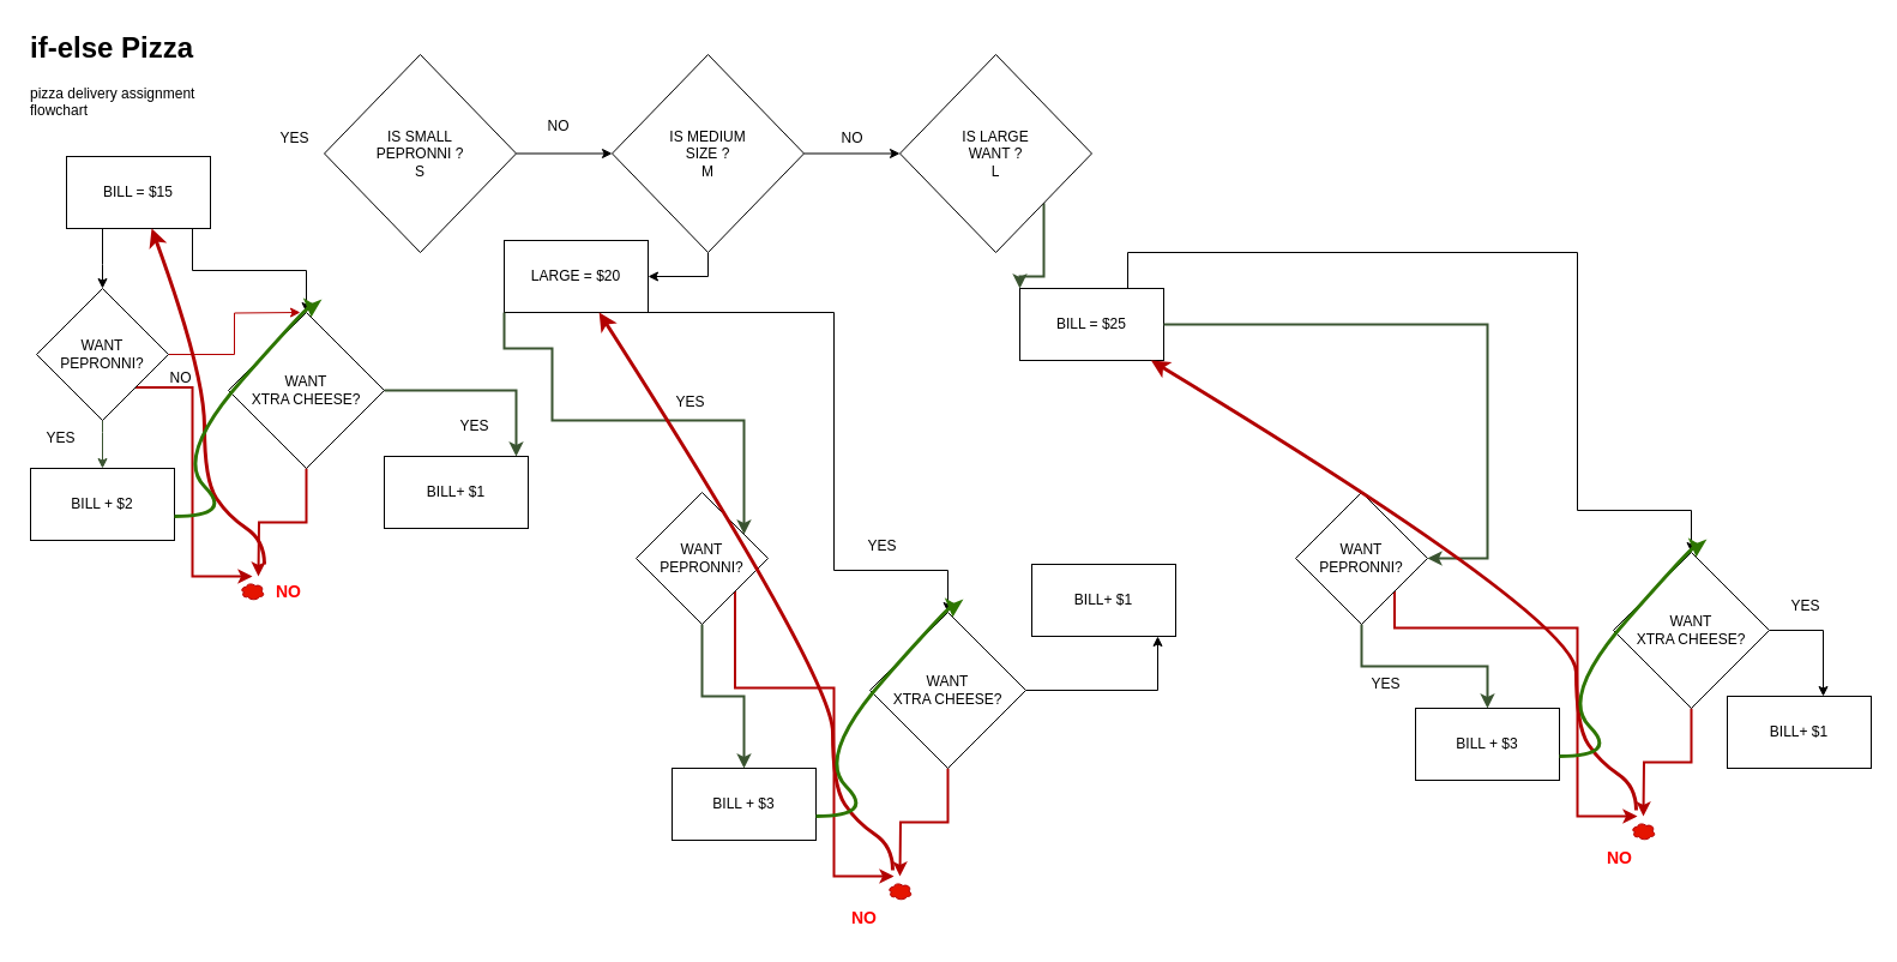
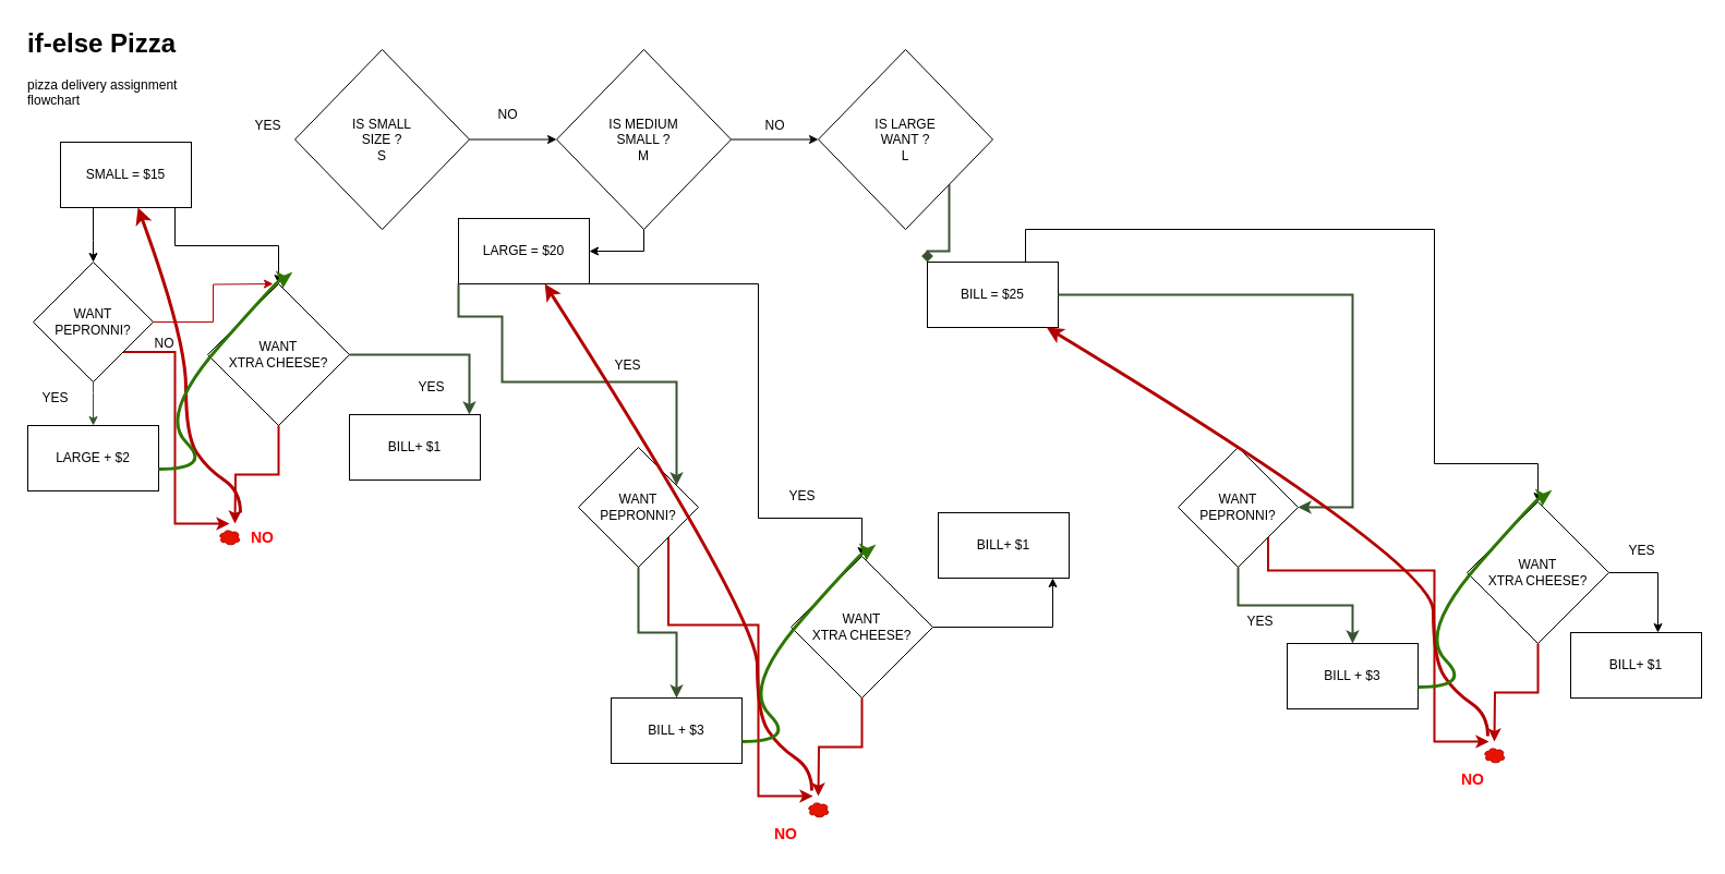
  <mxCell id="0" />
  <mxCell id="1" parent="0" />
  <mxCell id="2" value="&lt;h1&gt;if-else Pizza&lt;/h1&gt;&lt;div&gt;pizza delivery assignment flowchart&amp;nbsp;&lt;/div&gt;" style="text;html=1;strokeColor=none;fillColor=none;spacing=5;spacingTop=-20;whiteSpace=wrap;overflow=hidden;rounded=0;" vertex="1" parent="1"><mxGeometry x="20" y="20" width="190" height="120" as="geometry" /></mxCell>
  <mxCell id="3" value="" style="edgeStyle=orthogonalEdgeStyle;rounded=0;orthogonalLoop=1;jettySize=auto;html=1;" edge="1" parent="1" source="4" target="25"><mxGeometry relative="1" as="geometry" /></mxCell>
- <mxCell id="4" value="IS SMALL&lt;br&gt;PEPRONNI ?&lt;br&gt;S" style="rhombus;whiteSpace=wrap;html=1;" vertex="1" parent="1"><mxGeometry x="270" y="45" width="160" height="165" as="geometry" /></mxCell>
+ <mxCell id="4" value="IS SMALL&lt;br&gt;SIZE ?&lt;br&gt;S" style="rhombus;whiteSpace=wrap;html=1;" vertex="1" parent="1"><mxGeometry x="270" y="45" width="160" height="165" as="geometry" /></mxCell>
  <mxCell id="5" value="" style="edgeStyle=orthogonalEdgeStyle;rounded=0;orthogonalLoop=1;jettySize=auto;html=1;fillColor=#6d8764;strokeColor=#3A5431;" edge="1" parent="1" source="8" target="11"><mxGeometry relative="1" as="geometry"><Array as="points"><mxPoint x="85" y="360" /></Array></mxGeometry></mxCell>
  <mxCell id="6" style="edgeStyle=orthogonalEdgeStyle;rounded=0;orthogonalLoop=1;jettySize=auto;html=1;fillColor=#e51400;strokeColor=#B20000;" edge="1" parent="1" source="8"><mxGeometry relative="1" as="geometry"><mxPoint x="250" y="260" as="targetPoint" /></mxGeometry></mxCell>
  <mxCell id="7" style="edgeStyle=orthogonalEdgeStyle;rounded=0;orthogonalLoop=1;jettySize=auto;html=1;exitX=1;exitY=1;exitDx=0;exitDy=0;strokeWidth=2;fillColor=#e51400;strokeColor=#B20000;" edge="1" parent="1" source="8"><mxGeometry relative="1" as="geometry"><mxPoint x="210" y="480" as="targetPoint" /><Array as="points"><mxPoint x="160" y="323" /><mxPoint x="160" y="480" /></Array></mxGeometry></mxCell>
  <mxCell id="8" value="WANT&lt;br&gt;PEPRONNI?" style="rhombus;whiteSpace=wrap;html=1;" vertex="1" parent="1"><mxGeometry x="30" y="240" width="110" height="110" as="geometry" /></mxCell>
  <mxCell id="9" value="YES" style="text;html=1;align=center;verticalAlign=middle;resizable=0;points=[];autosize=1;strokeColor=none;fillColor=none;" vertex="1" parent="1"><mxGeometry x="220" y="100" width="50" height="30" as="geometry" /></mxCell>
  <mxCell id="10" value="NO" style="text;html=1;align=center;verticalAlign=middle;resizable=0;points=[];autosize=1;strokeColor=none;fillColor=none;" vertex="1" parent="1"><mxGeometry x="445" y="90" width="40" height="30" as="geometry" /></mxCell>
- <mxCell id="11" value="BILL + $2" style="whiteSpace=wrap;html=1;" vertex="1" parent="1"><mxGeometry x="25" y="390" width="120" height="60" as="geometry" /></mxCell>
+ <mxCell id="11" value="LARGE + $2" style="whiteSpace=wrap;html=1;" vertex="1" parent="1"><mxGeometry x="25" y="390" width="120" height="60" as="geometry" /></mxCell>
  <mxCell id="12" value="" style="edgeStyle=orthogonalEdgeStyle;rounded=0;orthogonalLoop=1;jettySize=auto;html=1;" edge="1" parent="1" source="14" target="8"><mxGeometry relative="1" as="geometry"><Array as="points"><mxPoint x="85" y="220" /><mxPoint x="85" y="220" /></Array></mxGeometry></mxCell>
  <mxCell id="13" value="" style="edgeStyle=orthogonalEdgeStyle;rounded=0;orthogonalLoop=1;jettySize=auto;html=1;" edge="1" parent="1" source="14" target="18"><mxGeometry relative="1" as="geometry"><Array as="points"><mxPoint x="160" y="225" /><mxPoint x="255" y="225" /></Array></mxGeometry></mxCell>
- <mxCell id="14" value="BILL = $15" style="whiteSpace=wrap;html=1;" vertex="1" parent="1"><mxGeometry x="55" y="130" width="120" height="60" as="geometry" /></mxCell>
+ <mxCell id="14" value="SMALL = $15" style="whiteSpace=wrap;html=1;" vertex="1" parent="1"><mxGeometry x="55" y="130" width="120" height="60" as="geometry" /></mxCell>
  <mxCell id="15" value="YES" style="text;html=1;align=center;verticalAlign=middle;resizable=0;points=[];autosize=1;strokeColor=none;fillColor=none;" vertex="1" parent="1"><mxGeometry x="370" y="340" width="50" height="30" as="geometry" /></mxCell>
  <mxCell id="16" value="" style="edgeStyle=orthogonalEdgeStyle;rounded=0;orthogonalLoop=1;jettySize=auto;html=1;fillColor=#e51400;strokeColor=#B20000;strokeWidth=2;" edge="1" parent="1" source="18"><mxGeometry relative="1" as="geometry"><mxPoint x="215" y="480" as="targetPoint" /></mxGeometry></mxCell>
  <mxCell id="17" value="" style="edgeStyle=orthogonalEdgeStyle;rounded=0;orthogonalLoop=1;jettySize=auto;html=1;fillColor=#6d8764;strokeColor=#3A5431;strokeWidth=2;" edge="1" parent="1" source="18" target="20"><mxGeometry relative="1" as="geometry"><Array as="points"><mxPoint x="430" y="325" /></Array></mxGeometry></mxCell>
  <mxCell id="18" value="WANT&lt;br&gt;XTRA CHEESE?" style="rhombus;whiteSpace=wrap;html=1;" vertex="1" parent="1"><mxGeometry x="190" y="260" width="130" height="130" as="geometry" /></mxCell>
  <mxCell id="19" value="&lt;font size=&quot;1&quot; color=&quot;#ff0000&quot;&gt;&lt;b style=&quot;font-size: 14px;&quot;&gt;NO&lt;/b&gt;&lt;/font&gt;" style="text;html=1;align=center;verticalAlign=middle;resizable=0;points=[];autosize=1;strokeColor=none;fillColor=none;" vertex="1" parent="1"><mxGeometry x="220" y="477.5" width="40" height="30" as="geometry" /></mxCell>
  <mxCell id="20" value="BILL+ $1" style="whiteSpace=wrap;html=1;" vertex="1" parent="1"><mxGeometry x="320" y="380" width="120" height="60" as="geometry" /></mxCell>
  <mxCell id="21" value="YES" style="text;html=1;align=center;verticalAlign=middle;resizable=0;points=[];autosize=1;strokeColor=none;fillColor=none;" vertex="1" parent="1"><mxGeometry x="25" y="350" width="50" height="30" as="geometry" /></mxCell>
  <mxCell id="22" value="NO" style="text;html=1;align=center;verticalAlign=middle;resizable=0;points=[];autosize=1;strokeColor=none;fillColor=none;" vertex="1" parent="1"><mxGeometry x="130" y="300" width="40" height="30" as="geometry" /></mxCell>
  <mxCell id="23" value="" style="edgeStyle=orthogonalEdgeStyle;rounded=0;orthogonalLoop=1;jettySize=auto;html=1;" edge="1" parent="1" source="25" target="27"><mxGeometry relative="1" as="geometry" /></mxCell>
  <mxCell id="24" value="" style="edgeStyle=orthogonalEdgeStyle;rounded=0;orthogonalLoop=1;jettySize=auto;html=1;" edge="1" parent="1" source="25" target="28"><mxGeometry relative="1" as="geometry"><Array as="points"><mxPoint x="590" y="230" /></Array></mxGeometry></mxCell>
- <mxCell id="25" value="IS MEDIUM&lt;br&gt;SIZE ?&lt;br&gt;M" style="rhombus;whiteSpace=wrap;html=1;" vertex="1" parent="1"><mxGeometry x="510" y="45" width="160" height="165" as="geometry" /></mxCell>
- <mxCell id="26" style="edgeStyle=orthogonalEdgeStyle;rounded=0;orthogonalLoop=1;jettySize=auto;html=1;exitX=1;exitY=1;exitDx=0;exitDy=0;entryX=0;entryY=0;entryDx=0;entryDy=0;strokeWidth=2;fillColor=#6d8764;strokeColor=#3A5431;" edge="1" parent="1" source="27" target="46"><mxGeometry relative="1" as="geometry" /></mxCell>
+ <mxCell id="25" value="IS MEDIUM&lt;br&gt;SMALL ?&lt;br&gt;M" style="rhombus;whiteSpace=wrap;html=1;" vertex="1" parent="1"><mxGeometry x="510" y="45" width="160" height="165" as="geometry" /></mxCell>
+ <mxCell id="26" style="edgeStyle=orthogonalEdgeStyle;rounded=0;orthogonalLoop=1;jettySize=auto;html=1;exitX=1;exitY=1;exitDx=0;exitDy=0;entryX=0;entryY=0;entryDx=0;entryDy=0;strokeWidth=2;fillColor=#6d8764;strokeColor=#3A5431;endArrow=diamond;" edge="1" parent="1" source="27" target="46"><mxGeometry relative="1" as="geometry" /></mxCell>
  <mxCell id="27" value="IS LARGE&lt;br&gt;WANT ?&lt;br&gt;L" style="rhombus;whiteSpace=wrap;html=1;" vertex="1" parent="1"><mxGeometry x="750" y="45" width="160" height="165" as="geometry" /></mxCell>
  <mxCell id="28" value="LARGE = $20" style="whiteSpace=wrap;html=1;" vertex="1" parent="1"><mxGeometry x="420" y="200" width="120" height="60" as="geometry" /></mxCell>
  <mxCell id="29" value="NO" style="text;html=1;align=center;verticalAlign=middle;resizable=0;points=[];autosize=1;strokeColor=none;fillColor=none;" vertex="1" parent="1"><mxGeometry x="690" y="100" width="40" height="30" as="geometry" /></mxCell>
  <mxCell id="30" value="" style="curved=1;endArrow=classic;html=1;rounded=0;fillColor=#e51400;strokeColor=#B20000;strokeWidth=3;" edge="1" parent="1" target="14"><mxGeometry width="50" height="50" relative="1" as="geometry"><mxPoint x="220" y="470" as="sourcePoint" /><mxPoint x="220" y="400" as="targetPoint" /><Array as="points"><mxPoint x="220" y="450" /><mxPoint x="190" y="430" /><mxPoint x="170" y="400" /><mxPoint x="170" y="310" /></Array></mxGeometry></mxCell>
  <mxCell id="31" value="" style="ellipse;shape=cloud;whiteSpace=wrap;html=1;fillColor=#e51400;fontColor=#ffffff;strokeColor=#B20000;" vertex="1" parent="1"><mxGeometry x="200" y="485" width="20" height="15" as="geometry" /></mxCell>
  <mxCell id="32" value="" style="curved=1;endArrow=classic;html=1;rounded=0;fillColor=#60a917;strokeColor=#2D7600;strokeWidth=3;" edge="1" parent="1" target="18"><mxGeometry width="50" height="50" relative="1" as="geometry"><mxPoint x="145" y="430" as="sourcePoint" /><mxPoint x="195" y="380" as="targetPoint" /><Array as="points"><mxPoint x="195" y="430" /><mxPoint x="145" y="380" /><mxPoint x="260" y="250" /></Array></mxGeometry></mxCell>
  <mxCell id="33" style="edgeStyle=orthogonalEdgeStyle;rounded=0;orthogonalLoop=1;jettySize=auto;html=1;exitX=1;exitY=1;exitDx=0;exitDy=0;strokeWidth=2;fillColor=#e51400;strokeColor=#B20000;" edge="1" parent="1" source="35"><mxGeometry relative="1" as="geometry"><mxPoint x="745" y="730" as="targetPoint" /><Array as="points"><mxPoint x="695" y="573" /><mxPoint x="695" y="730" /></Array></mxGeometry></mxCell>
  <mxCell id="34" value="" style="edgeStyle=orthogonalEdgeStyle;rounded=0;orthogonalLoop=1;jettySize=auto;html=1;strokeWidth=2;fillColor=#6d8764;strokeColor=#3A5431;" edge="1" parent="1" source="35" target="36"><mxGeometry relative="1" as="geometry" /></mxCell>
  <mxCell id="35" value="WANT&lt;br&gt;PEPRONNI?" style="rhombus;whiteSpace=wrap;html=1;" vertex="1" parent="1"><mxGeometry x="530" y="410" width="110" height="110" as="geometry" /></mxCell>
  <mxCell id="36" value="BILL + $3" style="whiteSpace=wrap;html=1;" vertex="1" parent="1"><mxGeometry x="560" y="640" width="120" height="60" as="geometry" /></mxCell>
  <mxCell id="37" value="" style="edgeStyle=orthogonalEdgeStyle;rounded=0;orthogonalLoop=1;jettySize=auto;html=1;strokeWidth=2;fillColor=#6d8764;strokeColor=#3A5431;exitX=0;exitY=1;exitDx=0;exitDy=0;" edge="1" parent="1" target="35" source="28"><mxGeometry relative="1" as="geometry"><mxPoint x="510" y="290" as="sourcePoint" /><Array as="points"><mxPoint x="420" y="290" /><mxPoint x="460" y="290" /><mxPoint x="460" y="350" /><mxPoint x="620" y="350" /></Array></mxGeometry></mxCell>
  <mxCell id="38" value="" style="edgeStyle=orthogonalEdgeStyle;rounded=0;orthogonalLoop=1;jettySize=auto;html=1;strokeWidth=1;exitX=0.75;exitY=1;exitDx=0;exitDy=0;" edge="1" parent="1" target="41" source="28"><mxGeometry relative="1" as="geometry"><mxPoint x="695" y="440" as="sourcePoint" /><Array as="points"><mxPoint x="695" y="260" /><mxPoint x="695" y="475" /><mxPoint x="790" y="475" /></Array></mxGeometry></mxCell>
  <mxCell id="39" value="" style="edgeStyle=orthogonalEdgeStyle;rounded=0;orthogonalLoop=1;jettySize=auto;html=1;fillColor=#e51400;strokeColor=#B20000;strokeWidth=2;" edge="1" parent="1" source="41"><mxGeometry relative="1" as="geometry"><mxPoint x="750" y="730" as="targetPoint" /></mxGeometry></mxCell>
  <mxCell id="40" value="" style="edgeStyle=orthogonalEdgeStyle;rounded=0;orthogonalLoop=1;jettySize=auto;html=1;" edge="1" parent="1" source="41" target="42"><mxGeometry relative="1" as="geometry"><Array as="points"><mxPoint x="965" y="575" /></Array></mxGeometry></mxCell>
  <mxCell id="41" value="WANT&lt;br&gt;XTRA CHEESE?" style="rhombus;whiteSpace=wrap;html=1;" vertex="1" parent="1"><mxGeometry x="725" y="510" width="130" height="130" as="geometry" /></mxCell>
  <mxCell id="42" value="BILL+ $1" style="whiteSpace=wrap;html=1;" vertex="1" parent="1"><mxGeometry x="860" y="470" width="120" height="60" as="geometry" /></mxCell>
  <mxCell id="43" value="" style="curved=1;endArrow=classic;html=1;rounded=0;fillColor=#e51400;strokeColor=#B20000;strokeWidth=3;" edge="1" parent="1" target="28"><mxGeometry width="50" height="50" relative="1" as="geometry"><mxPoint x="744" y="725" as="sourcePoint" /><mxPoint x="650" y="445" as="targetPoint" /><Array as="points"><mxPoint x="744" y="705" /><mxPoint x="714" y="685" /><mxPoint x="694" y="655" /><mxPoint x="694" y="565" /></Array></mxGeometry></mxCell>
  <mxCell id="44" value="" style="curved=1;endArrow=classic;html=1;rounded=0;fillColor=#60a917;strokeColor=#2D7600;strokeWidth=3;" edge="1" parent="1" target="41"><mxGeometry width="50" height="50" relative="1" as="geometry"><mxPoint x="680" y="680" as="sourcePoint" /><mxPoint x="730" y="630" as="targetPoint" /><Array as="points"><mxPoint x="730" y="680" /><mxPoint x="680" y="630" /><mxPoint x="795" y="500" /></Array></mxGeometry></mxCell>
  <mxCell id="45" value="" style="ellipse;shape=cloud;whiteSpace=wrap;html=1;fillColor=#e51400;fontColor=#ffffff;strokeColor=#B20000;" vertex="1" parent="1"><mxGeometry x="740" y="735" width="20" height="15" as="geometry" /></mxCell>
  <mxCell id="46" value="BILL = $25" style="whiteSpace=wrap;html=1;" vertex="1" parent="1"><mxGeometry x="850" y="240" width="120" height="60" as="geometry" /></mxCell>
  <mxCell id="47" style="edgeStyle=orthogonalEdgeStyle;rounded=0;orthogonalLoop=1;jettySize=auto;html=1;exitX=1;exitY=1;exitDx=0;exitDy=0;strokeWidth=2;fillColor=#e51400;strokeColor=#B20000;" edge="1" parent="1" source="49"><mxGeometry relative="1" as="geometry"><mxPoint x="1365" y="680" as="targetPoint" /><Array as="points"><mxPoint x="1315" y="523" /><mxPoint x="1315" y="680" /></Array></mxGeometry></mxCell>
  <mxCell id="48" value="" style="edgeStyle=orthogonalEdgeStyle;rounded=0;orthogonalLoop=1;jettySize=auto;html=1;strokeWidth=2;fillColor=#6d8764;strokeColor=#3A5431;" edge="1" parent="1" source="49" target="50"><mxGeometry relative="1" as="geometry" /></mxCell>
  <mxCell id="49" value="WANT&lt;br&gt;PEPRONNI?" style="rhombus;whiteSpace=wrap;html=1;" vertex="1" parent="1"><mxGeometry x="1080" y="410" width="110" height="110" as="geometry" /></mxCell>
  <mxCell id="50" value="BILL + $3" style="whiteSpace=wrap;html=1;" vertex="1" parent="1"><mxGeometry x="1180" y="590" width="120" height="60" as="geometry" /></mxCell>
  <mxCell id="51" value="" style="edgeStyle=orthogonalEdgeStyle;rounded=0;orthogonalLoop=1;jettySize=auto;html=1;strokeWidth=2;fillColor=#6d8764;strokeColor=#3A5431;exitX=1;exitY=0.5;exitDx=0;exitDy=0;" edge="1" parent="1" source="46" target="49"><mxGeometry relative="1" as="geometry"><mxPoint x="980" y="270" as="sourcePoint" /><Array as="points"><mxPoint x="1240" y="270" /><mxPoint x="1240" y="465" /></Array></mxGeometry></mxCell>
  <mxCell id="52" value="" style="edgeStyle=orthogonalEdgeStyle;rounded=0;orthogonalLoop=1;jettySize=auto;html=1;strokeWidth=1;" edge="1" parent="1" target="55"><mxGeometry relative="1" as="geometry"><mxPoint x="940" y="240" as="sourcePoint" /><Array as="points"><mxPoint x="1315" y="210" /><mxPoint x="1315" y="425" /><mxPoint x="1410" y="425" /></Array></mxGeometry></mxCell>
  <mxCell id="53" value="" style="edgeStyle=orthogonalEdgeStyle;rounded=0;orthogonalLoop=1;jettySize=auto;html=1;fillColor=#e51400;strokeColor=#B20000;strokeWidth=2;" edge="1" parent="1" source="55"><mxGeometry relative="1" as="geometry"><mxPoint x="1370" y="680" as="targetPoint" /></mxGeometry></mxCell>
  <mxCell id="54" value="" style="edgeStyle=orthogonalEdgeStyle;rounded=0;orthogonalLoop=1;jettySize=auto;html=1;" edge="1" parent="1" source="55" target="56"><mxGeometry relative="1" as="geometry"><Array as="points"><mxPoint x="1520" y="525" /></Array></mxGeometry></mxCell>
  <mxCell id="55" value="WANT&lt;br&gt;XTRA CHEESE?" style="rhombus;whiteSpace=wrap;html=1;" vertex="1" parent="1"><mxGeometry x="1345" y="460" width="130" height="130" as="geometry" /></mxCell>
  <mxCell id="56" value="BILL+ $1" style="whiteSpace=wrap;html=1;" vertex="1" parent="1"><mxGeometry x="1440" y="580" width="120" height="60" as="geometry" /></mxCell>
  <mxCell id="57" value="" style="curved=1;endArrow=classic;html=1;rounded=0;fillColor=#e51400;strokeColor=#B20000;strokeWidth=3;" edge="1" parent="1" target="46"><mxGeometry width="50" height="50" relative="1" as="geometry"><mxPoint x="1364" y="675" as="sourcePoint" /><mxPoint x="1270" y="395" as="targetPoint" /><Array as="points"><mxPoint x="1364" y="655" /><mxPoint x="1334" y="635" /><mxPoint x="1314" y="605" /><mxPoint x="1314" y="515" /></Array></mxGeometry></mxCell>
  <mxCell id="58" value="" style="curved=1;endArrow=classic;html=1;rounded=0;fillColor=#60a917;strokeColor=#2D7600;strokeWidth=3;" edge="1" parent="1" target="55"><mxGeometry width="50" height="50" relative="1" as="geometry"><mxPoint x="1300" y="630" as="sourcePoint" /><mxPoint x="1350" y="580" as="targetPoint" /><Array as="points"><mxPoint x="1350" y="630" /><mxPoint x="1300" y="580" /><mxPoint x="1415" y="450" /></Array></mxGeometry></mxCell>
  <mxCell id="59" value="" style="ellipse;shape=cloud;whiteSpace=wrap;html=1;fillColor=#e51400;fontColor=#ffffff;strokeColor=#B20000;" vertex="1" parent="1"><mxGeometry x="1360" y="685" width="20" height="15" as="geometry" /></mxCell>
  <mxCell id="60" value="&lt;font size=&quot;1&quot; color=&quot;#ff0000&quot;&gt;&lt;b style=&quot;font-size: 14px;&quot;&gt;NO&lt;/b&gt;&lt;/font&gt;" style="text;html=1;align=center;verticalAlign=middle;resizable=0;points=[];autosize=1;strokeColor=none;fillColor=none;" vertex="1" parent="1"><mxGeometry x="700" y="750" width="40" height="30" as="geometry" /></mxCell>
  <mxCell id="61" value="&lt;font size=&quot;1&quot; color=&quot;#ff0000&quot;&gt;&lt;b style=&quot;font-size: 14px;&quot;&gt;NO&lt;/b&gt;&lt;/font&gt;" style="text;html=1;align=center;verticalAlign=middle;resizable=0;points=[];autosize=1;strokeColor=none;fillColor=none;" vertex="1" parent="1"><mxGeometry x="1330" y="700" width="40" height="30" as="geometry" /></mxCell>
  <mxCell id="62" value="YES" style="text;html=1;align=center;verticalAlign=middle;resizable=0;points=[];autosize=1;strokeColor=none;fillColor=none;" vertex="1" parent="1"><mxGeometry x="550" y="320" width="50" height="30" as="geometry" /></mxCell>
  <mxCell id="63" value="YES" style="text;html=1;align=center;verticalAlign=middle;resizable=0;points=[];autosize=1;strokeColor=none;fillColor=none;" vertex="1" parent="1"><mxGeometry x="710" y="440" width="50" height="30" as="geometry" /></mxCell>
  <mxCell id="64" value="YES" style="text;html=1;align=center;verticalAlign=middle;resizable=0;points=[];autosize=1;strokeColor=none;fillColor=none;" vertex="1" parent="1"><mxGeometry x="1130" y="555" width="50" height="30" as="geometry" /></mxCell>
  <mxCell id="65" value="YES" style="text;html=1;align=center;verticalAlign=middle;resizable=0;points=[];autosize=1;strokeColor=none;fillColor=none;" vertex="1" parent="1"><mxGeometry x="1480" y="490" width="50" height="30" as="geometry" /></mxCell>
